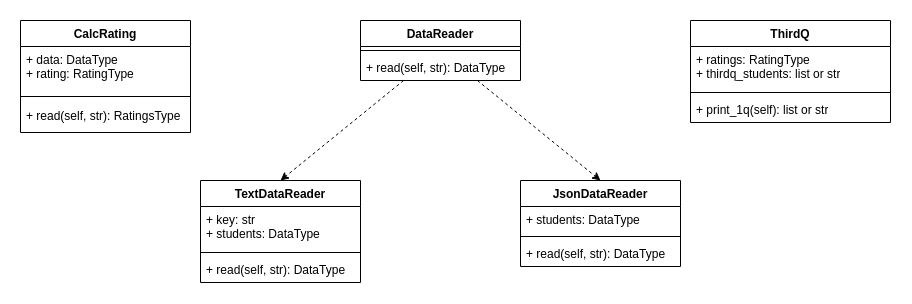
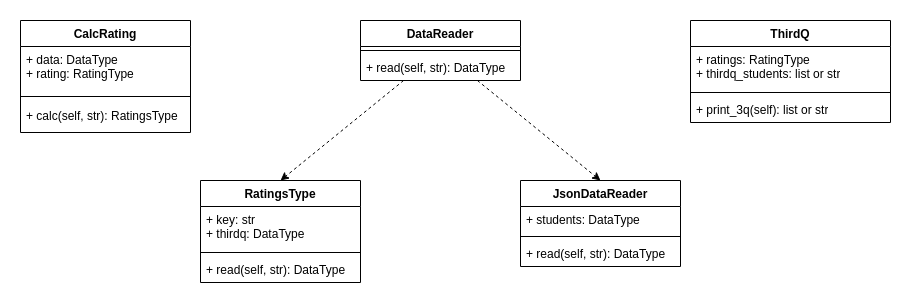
  <mxCell id="0" />
  <mxCell id="1" parent="0" />
  <mxCell id="2" value="CalcRating" style="swimlane;fontStyle=1;align=center;verticalAlign=top;childLayout=stackLayout;horizontal=1;startSize=26;horizontalStack=0;resizeParent=1;resizeParentMax=0;resizeLast=0;collapsible=1;marginBottom=0;whiteSpace=wrap;html=1;" parent="1" vertex="1"><mxGeometry x="20" y="20" width="170" height="112" as="geometry" /></mxCell>
  <mxCell id="3" value="+ data: DataType&lt;div&gt;+ rating: RatingType&lt;/div&gt;&lt;div&gt;&lt;br&gt;&lt;/div&gt;" style="text;strokeColor=none;fillColor=none;align=left;verticalAlign=top;spacingLeft=4;spacingRight=4;overflow=hidden;rotatable=0;points=[[0,0.5],[1,0.5]];portConstraint=eastwest;whiteSpace=wrap;html=1;" parent="2" vertex="1"><mxGeometry y="26" width="170" height="44" as="geometry" /></mxCell>
  <mxCell id="4" value="" style="line;strokeWidth=1;fillColor=none;align=left;verticalAlign=middle;spacingTop=-1;spacingLeft=3;spacingRight=3;rotatable=0;labelPosition=right;points=[];portConstraint=eastwest;strokeColor=inherit;" parent="2" vertex="1"><mxGeometry y="70" width="170" height="12" as="geometry" /></mxCell>
- <mxCell id="5" value="+ read(self, str): RatingsType" style="text;strokeColor=none;fillColor=none;align=left;verticalAlign=top;spacingLeft=4;spacingRight=4;overflow=hidden;rotatable=0;points=[[0,0.5],[1,0.5]];portConstraint=eastwest;whiteSpace=wrap;html=1;" parent="2" vertex="1"><mxGeometry y="82" width="170" height="30" as="geometry" /></mxCell>
+ <mxCell id="5" value="+ calc(self, str): RatingsType" style="text;strokeColor=none;fillColor=none;align=left;verticalAlign=top;spacingLeft=4;spacingRight=4;overflow=hidden;rotatable=0;points=[[0,0.5],[1,0.5]];portConstraint=eastwest;whiteSpace=wrap;html=1;" parent="2" vertex="1"><mxGeometry y="82" width="170" height="30" as="geometry" /></mxCell>
  <mxCell id="6" style="rounded=0;orthogonalLoop=1;jettySize=auto;html=1;entryX=0.5;entryY=0;entryDx=0;entryDy=0;dashed=1;" parent="1" source="8" target="11" edge="1"><mxGeometry relative="1" as="geometry" /></mxCell>
  <mxCell id="7" style="rounded=0;orthogonalLoop=1;jettySize=auto;html=1;entryX=0.5;entryY=0;entryDx=0;entryDy=0;dashed=1;" parent="1" source="8" target="15" edge="1"><mxGeometry relative="1" as="geometry" /></mxCell>
  <mxCell id="8" value="DataReader" style="swimlane;fontStyle=1;align=center;verticalAlign=top;childLayout=stackLayout;horizontal=1;startSize=26;horizontalStack=0;resizeParent=1;resizeParentMax=0;resizeLast=0;collapsible=1;marginBottom=0;whiteSpace=wrap;html=1;" parent="1" vertex="1"><mxGeometry x="360" y="20" width="160" height="60" as="geometry" /></mxCell>
  <mxCell id="9" value="" style="line;strokeWidth=1;fillColor=none;align=left;verticalAlign=middle;spacingTop=-1;spacingLeft=3;spacingRight=3;rotatable=0;labelPosition=right;points=[];portConstraint=eastwest;strokeColor=inherit;" parent="8" vertex="1"><mxGeometry y="26" width="160" height="8" as="geometry" /></mxCell>
  <mxCell id="10" value="+ read(self, str): DataType" style="text;strokeColor=none;fillColor=none;align=left;verticalAlign=top;spacingLeft=4;spacingRight=4;overflow=hidden;rotatable=0;points=[[0,0.5],[1,0.5]];portConstraint=eastwest;whiteSpace=wrap;html=1;" parent="8" vertex="1"><mxGeometry y="34" width="160" height="26" as="geometry" /></mxCell>
- <mxCell id="11" value="TextDataReader" style="swimlane;fontStyle=1;align=center;verticalAlign=top;childLayout=stackLayout;horizontal=1;startSize=26;horizontalStack=0;resizeParent=1;resizeParentMax=0;resizeLast=0;collapsible=1;marginBottom=0;whiteSpace=wrap;html=1;" parent="1" vertex="1"><mxGeometry x="200" y="180" width="160" height="102" as="geometry" /></mxCell>
- <mxCell id="12" value="+ key: str&lt;div&gt;+ students: DataType&lt;/div&gt;" style="text;strokeColor=none;fillColor=none;align=left;verticalAlign=top;spacingLeft=4;spacingRight=4;overflow=hidden;rotatable=0;points=[[0,0.5],[1,0.5]];portConstraint=eastwest;whiteSpace=wrap;html=1;" parent="11" vertex="1"><mxGeometry y="26" width="160" height="42" as="geometry" /></mxCell>
+ <mxCell id="11" value="RatingsType" style="swimlane;fontStyle=1;align=center;verticalAlign=top;childLayout=stackLayout;horizontal=1;startSize=26;horizontalStack=0;resizeParent=1;resizeParentMax=0;resizeLast=0;collapsible=1;marginBottom=0;whiteSpace=wrap;html=1;" parent="1" vertex="1"><mxGeometry x="200" y="180" width="160" height="102" as="geometry" /></mxCell>
+ <mxCell id="12" value="+ key: str&lt;div&gt;+ thirdq: DataType&lt;/div&gt;" style="text;strokeColor=none;fillColor=none;align=left;verticalAlign=top;spacingLeft=4;spacingRight=4;overflow=hidden;rotatable=0;points=[[0,0.5],[1,0.5]];portConstraint=eastwest;whiteSpace=wrap;html=1;" parent="11" vertex="1"><mxGeometry y="26" width="160" height="42" as="geometry" /></mxCell>
  <mxCell id="13" value="" style="line;strokeWidth=1;fillColor=none;align=left;verticalAlign=middle;spacingTop=-1;spacingLeft=3;spacingRight=3;rotatable=0;labelPosition=right;points=[];portConstraint=eastwest;strokeColor=inherit;" parent="11" vertex="1"><mxGeometry y="68" width="160" height="8" as="geometry" /></mxCell>
  <mxCell id="14" value="+ read(self, str): DataType" style="text;strokeColor=none;fillColor=none;align=left;verticalAlign=top;spacingLeft=4;spacingRight=4;overflow=hidden;rotatable=0;points=[[0,0.5],[1,0.5]];portConstraint=eastwest;whiteSpace=wrap;html=1;" parent="11" vertex="1"><mxGeometry y="76" width="160" height="26" as="geometry" /></mxCell>
  <mxCell id="15" value="JsonDataReader" style="swimlane;fontStyle=1;align=center;verticalAlign=top;childLayout=stackLayout;horizontal=1;startSize=26;horizontalStack=0;resizeParent=1;resizeParentMax=0;resizeLast=0;collapsible=1;marginBottom=0;whiteSpace=wrap;html=1;" parent="1" vertex="1"><mxGeometry x="520" y="180" width="160" height="86" as="geometry" /></mxCell>
  <mxCell id="16" value="+ students: DataType" style="text;strokeColor=none;fillColor=none;align=left;verticalAlign=top;spacingLeft=4;spacingRight=4;overflow=hidden;rotatable=0;points=[[0,0.5],[1,0.5]];portConstraint=eastwest;whiteSpace=wrap;html=1;" parent="15" vertex="1"><mxGeometry y="26" width="160" height="26" as="geometry" /></mxCell>
  <mxCell id="17" value="" style="line;strokeWidth=1;fillColor=none;align=left;verticalAlign=middle;spacingTop=-1;spacingLeft=3;spacingRight=3;rotatable=0;labelPosition=right;points=[];portConstraint=eastwest;strokeColor=inherit;" parent="15" vertex="1"><mxGeometry y="52" width="160" height="8" as="geometry" /></mxCell>
  <mxCell id="18" value="+ read(self, str): DataType" style="text;strokeColor=none;fillColor=none;align=left;verticalAlign=top;spacingLeft=4;spacingRight=4;overflow=hidden;rotatable=0;points=[[0,0.5],[1,0.5]];portConstraint=eastwest;whiteSpace=wrap;html=1;" parent="15" vertex="1"><mxGeometry y="60" width="160" height="26" as="geometry" /></mxCell>
  <mxCell id="19" value="ThirdQ" style="swimlane;fontStyle=1;align=center;verticalAlign=top;childLayout=stackLayout;horizontal=1;startSize=26;horizontalStack=0;resizeParent=1;resizeParentMax=0;resizeLast=0;collapsible=1;marginBottom=0;whiteSpace=wrap;html=1;" parent="1" vertex="1"><mxGeometry x="690" y="20" width="200" height="102" as="geometry" /></mxCell>
  <mxCell id="20" value="+ ratings: RatingType&lt;div&gt;+ thirdq_students: list or str&lt;/div&gt;" style="text;strokeColor=none;fillColor=none;align=left;verticalAlign=top;spacingLeft=4;spacingRight=4;overflow=hidden;rotatable=0;points=[[0,0.5],[1,0.5]];portConstraint=eastwest;whiteSpace=wrap;html=1;" parent="19" vertex="1"><mxGeometry y="26" width="200" height="42" as="geometry" /></mxCell>
  <mxCell id="21" value="" style="line;strokeWidth=1;fillColor=none;align=left;verticalAlign=middle;spacingTop=-1;spacingLeft=3;spacingRight=3;rotatable=0;labelPosition=right;points=[];portConstraint=eastwest;strokeColor=inherit;" parent="19" vertex="1"><mxGeometry y="68" width="200" height="8" as="geometry" /></mxCell>
- <mxCell id="22" value="+ print_1q(self): list or str" style="text;strokeColor=none;fillColor=none;align=left;verticalAlign=top;spacingLeft=4;spacingRight=4;overflow=hidden;rotatable=0;points=[[0,0.5],[1,0.5]];portConstraint=eastwest;whiteSpace=wrap;html=1;" parent="19" vertex="1"><mxGeometry y="76" width="200" height="26" as="geometry" /></mxCell>
+ <mxCell id="22" value="+ print_3q(self): list or str" style="text;strokeColor=none;fillColor=none;align=left;verticalAlign=top;spacingLeft=4;spacingRight=4;overflow=hidden;rotatable=0;points=[[0,0.5],[1,0.5]];portConstraint=eastwest;whiteSpace=wrap;html=1;" parent="19" vertex="1"><mxGeometry y="76" width="200" height="26" as="geometry" /></mxCell>
